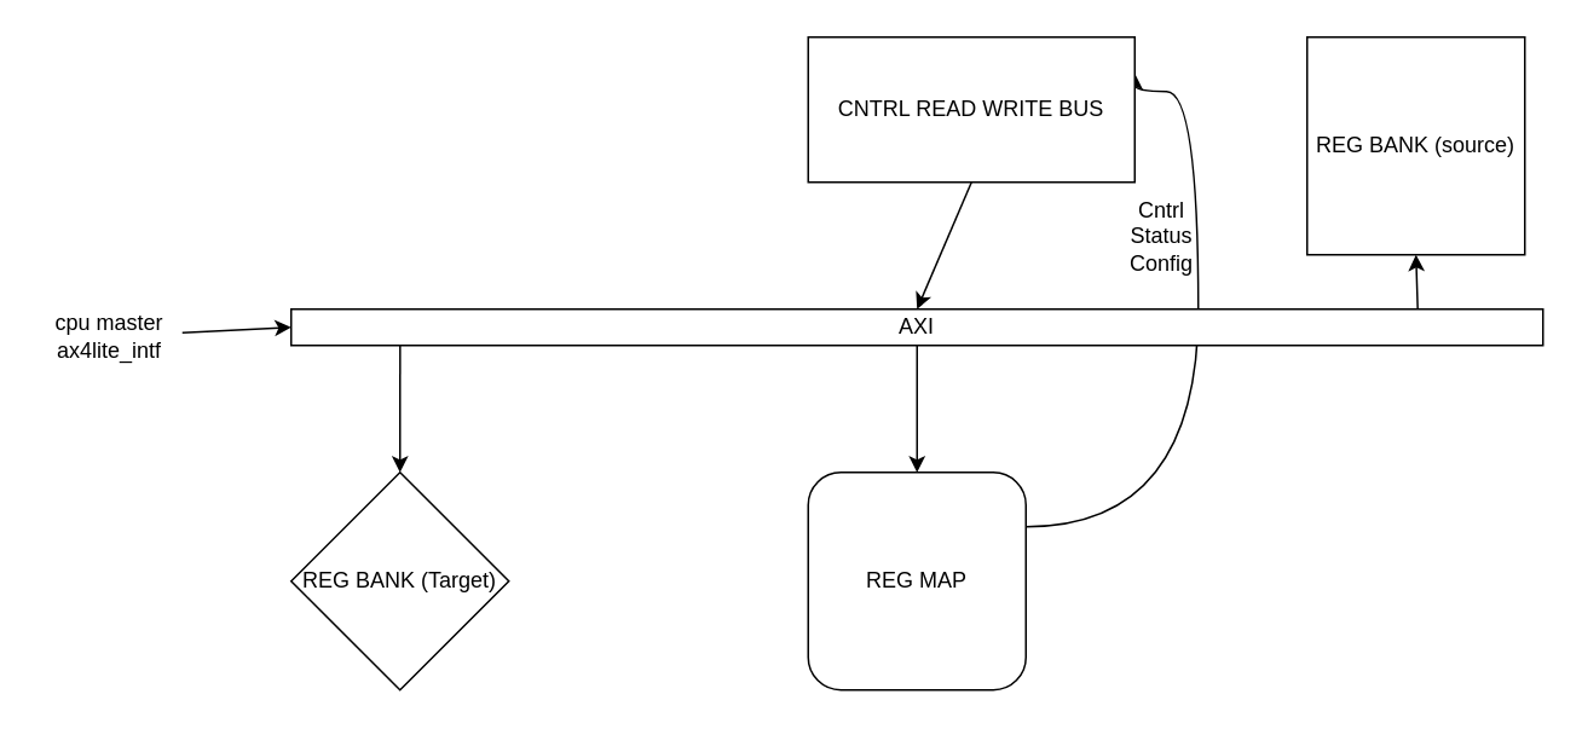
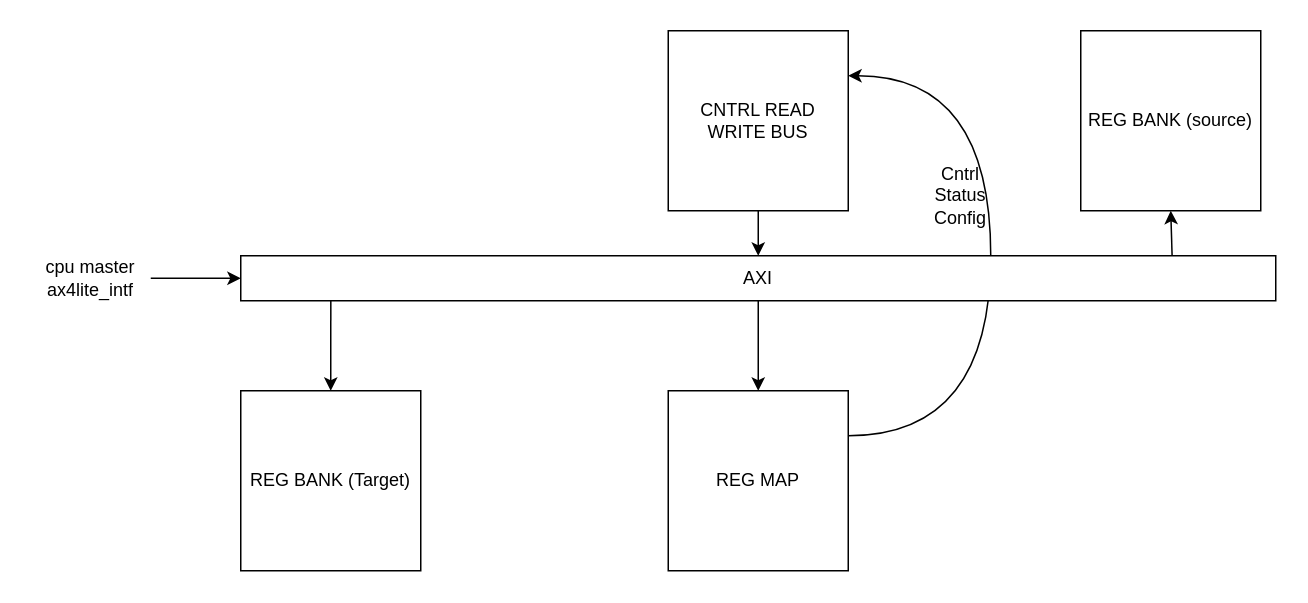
  <mxCell id="0" />
  <mxCell id="1" parent="0" />
- <mxCell id="2" value="REG BANK (Target)" style="rhombus;whiteSpace=wrap;html=1;" parent="1" vertex="1"><mxGeometry x="160" y="260" width="120" height="120" as="geometry" /></mxCell>
+ <mxCell id="2" value="REG BANK (Target)" style="whiteSpace=wrap;html=1;" parent="1" vertex="1"><mxGeometry x="160" y="260" width="120" height="120" as="geometry" /></mxCell>
  <mxCell id="3" style="edgeStyle=orthogonalEdgeStyle;html=1;exitX=1;exitY=0.25;exitDx=0;exitDy=0;entryX=1;entryY=0.25;entryDx=0;entryDy=0;curved=1;" parent="1" source="4" target="7" edge="1"><mxGeometry relative="1" as="geometry"><Array as="points"><mxPoint x="660" y="290" /><mxPoint x="660" y="50" /></Array></mxGeometry></mxCell>
- <mxCell id="4" value="REG MAP" style="whiteSpace=wrap;html=1;rounded=1;" parent="1" vertex="1"><mxGeometry x="445" y="260" width="120" height="120" as="geometry" /></mxCell>
+ <mxCell id="4" value="REG MAP" style="whiteSpace=wrap;html=1;" parent="1" vertex="1"><mxGeometry x="445" y="260" width="120" height="120" as="geometry" /></mxCell>
  <mxCell id="5" value="REG BANK (source)" style="whiteSpace=wrap;html=1;" parent="1" vertex="1"><mxGeometry x="720" y="20" width="120" height="120" as="geometry" /></mxCell>
  <mxCell id="6" style="edgeStyle=none;html=1;exitX=0.5;exitY=1;exitDx=0;exitDy=0;entryX=0.5;entryY=0;entryDx=0;entryDy=0;" parent="1" source="7" target="11" edge="1"><mxGeometry relative="1" as="geometry" /></mxCell>
- <mxCell id="7" value="CNTRL READ WRITE BUS" style="whiteSpace=wrap;html=1;" parent="1" vertex="1"><mxGeometry x="445" y="20" width="180" height="80" as="geometry" /></mxCell>
+ <mxCell id="7" value="CNTRL READ WRITE BUS" style="whiteSpace=wrap;html=1;" parent="1" vertex="1"><mxGeometry x="445" y="20" width="120" height="120" as="geometry" /></mxCell>
  <mxCell id="8" style="edgeStyle=none;html=1;exitX=0.5;exitY=1;exitDx=0;exitDy=0;entryX=0.5;entryY=0;entryDx=0;entryDy=0;" parent="1" source="11" target="4" edge="1"><mxGeometry relative="1" as="geometry" /></mxCell>
  <mxCell id="9" style="edgeStyle=none;html=1;exitX=0.9;exitY=0.1;exitDx=0;exitDy=0;entryX=0.5;entryY=1;entryDx=0;entryDy=0;exitPerimeter=0;" parent="1" source="11" target="5" edge="1"><mxGeometry relative="1" as="geometry" /></mxCell>
  <mxCell id="10" style="edgeStyle=none;html=1;exitX=0.087;exitY=1;exitDx=0;exitDy=0;entryX=0.5;entryY=0;entryDx=0;entryDy=0;exitPerimeter=0;" parent="1" source="11" target="2" edge="1"><mxGeometry relative="1" as="geometry" /></mxCell>
- <mxCell id="11" value="AXI" style="whiteSpace=wrap;html=1;" parent="1" vertex="1"><mxGeometry x="160" y="170" width="690" height="20" as="geometry" /></mxCell>
+ <mxCell id="11" value="AXI" style="whiteSpace=wrap;html=1;" parent="1" vertex="1"><mxGeometry x="160" y="170" width="690" height="30" as="geometry" /></mxCell>
  <mxCell id="12" value="Cntrl Status Config" style="text;strokeColor=none;align=center;fillColor=none;html=1;verticalAlign=middle;whiteSpace=wrap;rounded=0;" parent="1" vertex="1"><mxGeometry x="610" y="115" width="60" height="30" as="geometry" /></mxCell>
  <mxCell id="13" style="edgeStyle=none;html=1;entryX=0;entryY=0.5;entryDx=0;entryDy=0;" edge="1" parent="1" source="14" target="11"><mxGeometry relative="1" as="geometry" /></mxCell>
  <mxCell id="14" value="cpu master ax4lite_intf" style="text;strokeColor=none;align=center;fillColor=none;html=1;verticalAlign=middle;whiteSpace=wrap;rounded=0;" vertex="1" parent="1"><mxGeometry x="20" y="165" width="80" height="40" as="geometry" /></mxCell>
